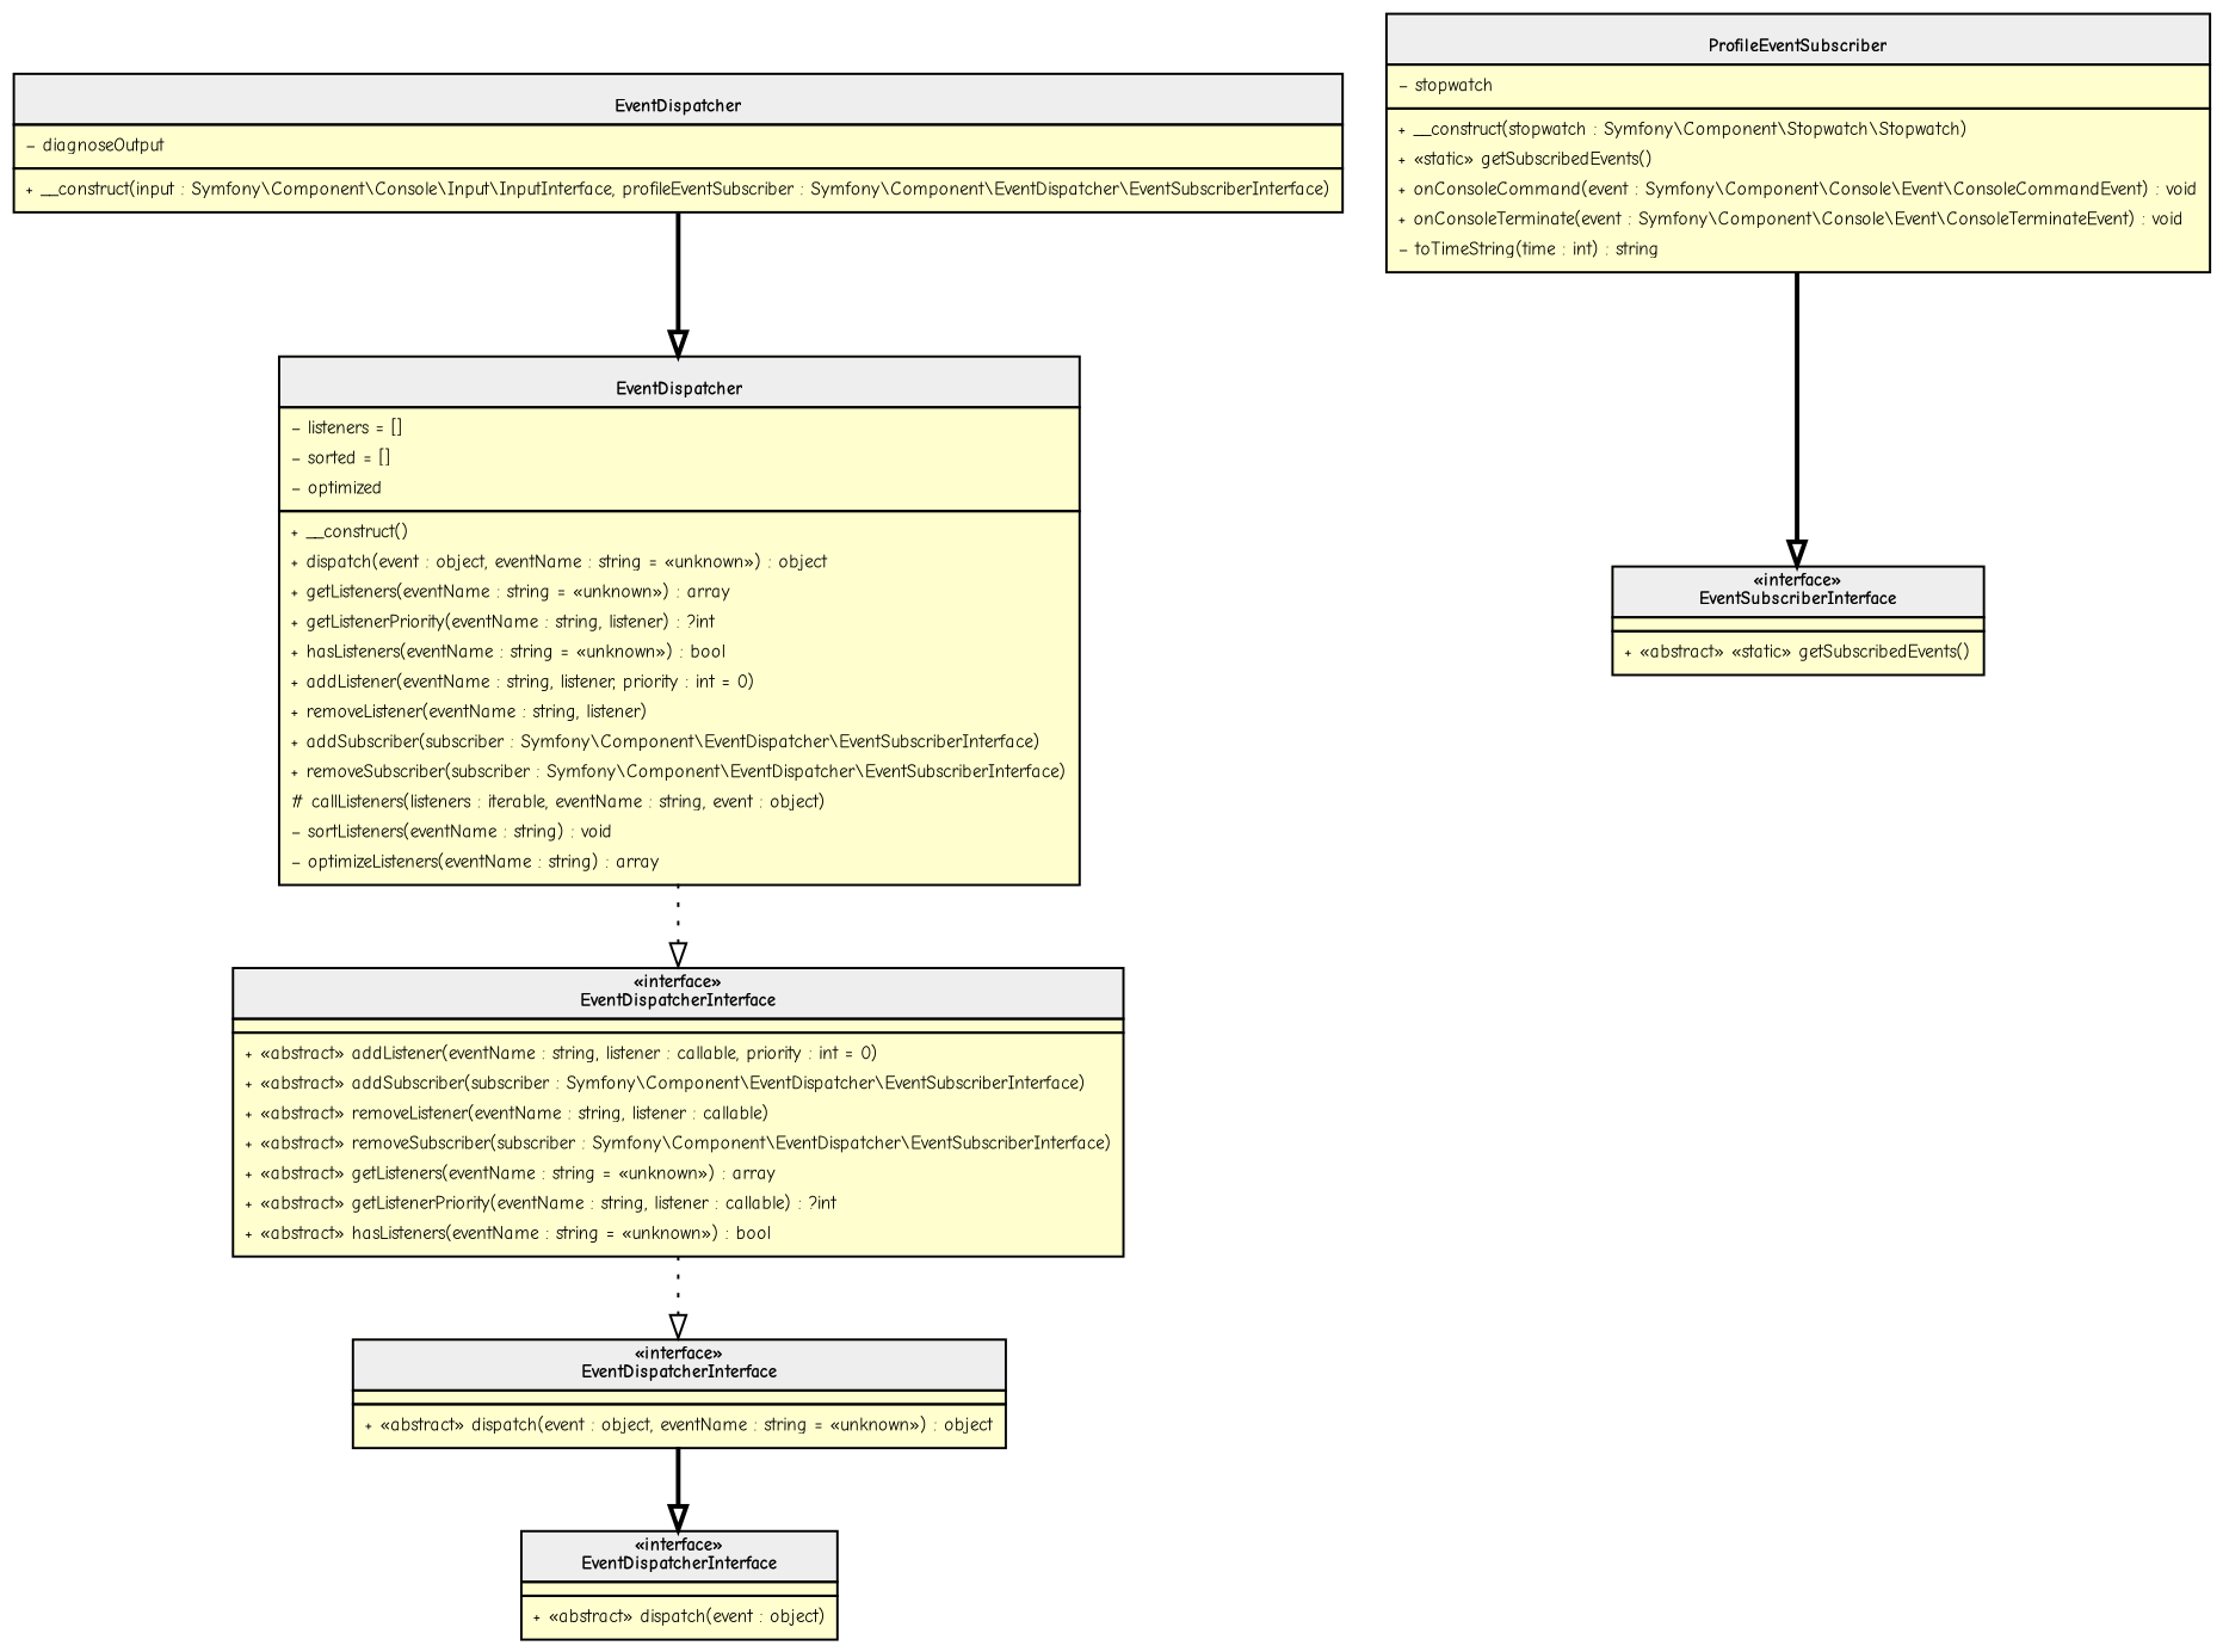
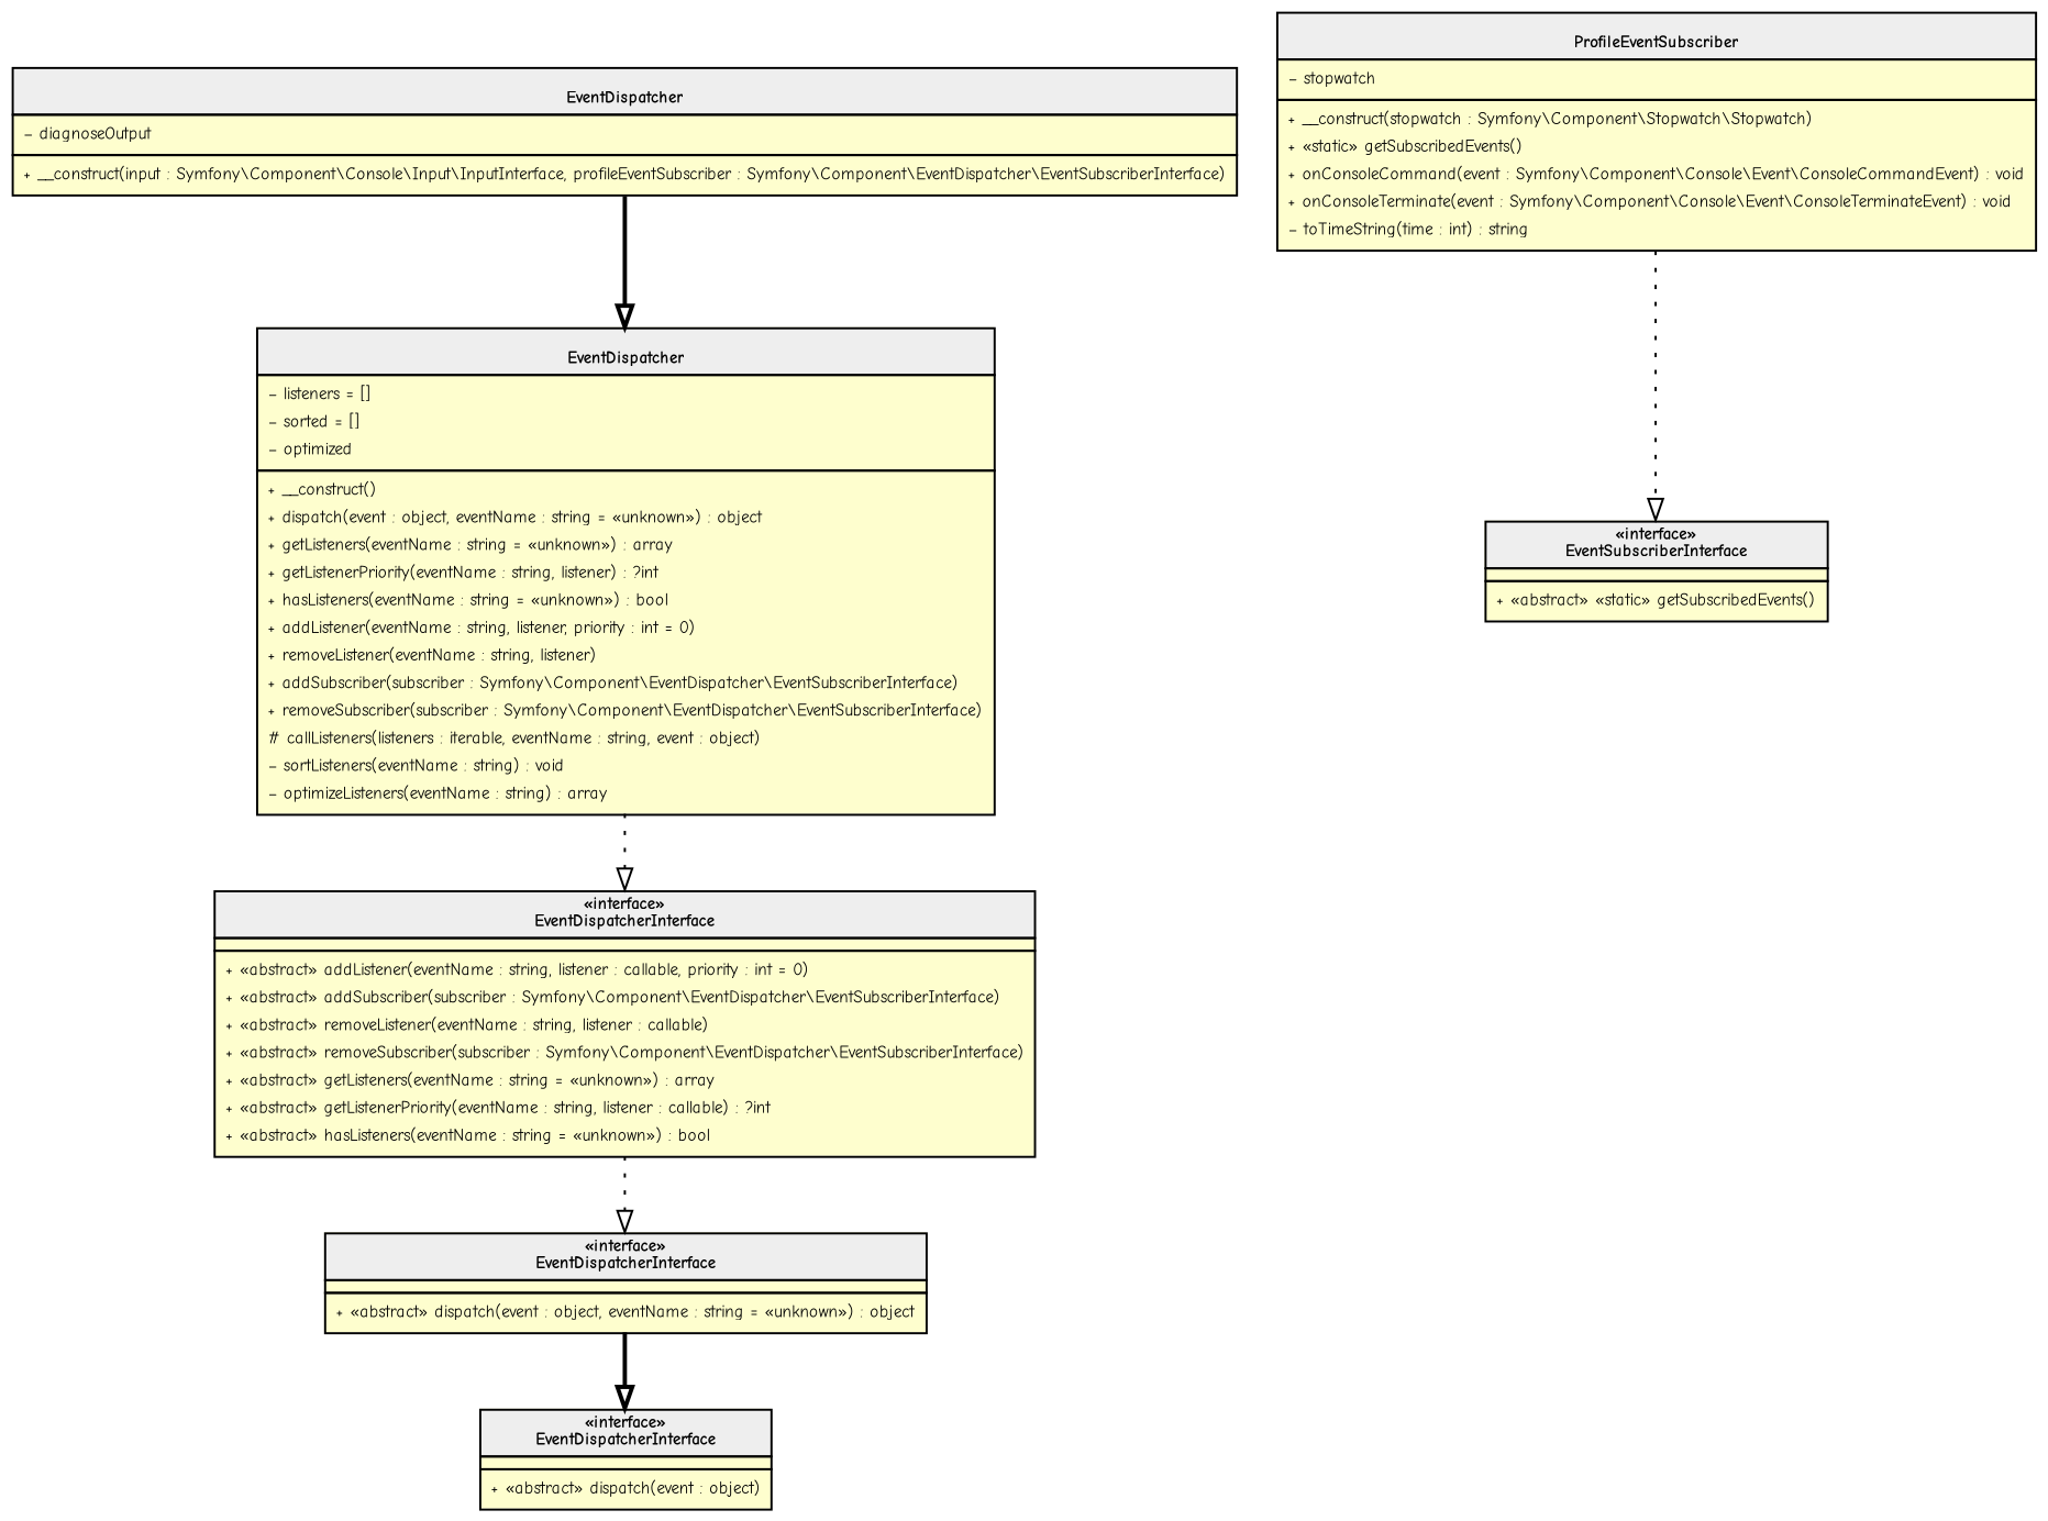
  digraph {
    rankdir=TB
    fontname="Comic Neue"
    node [fillcolor="#FEFECE" fontname="Comic Neue" fontsize=8 margin=0 shape=none style=filled]
    edge [arrowhead=empty fontname="Comic Neue" fontsize=8 style=dotted]
    n1 [label=< <table cellspacing="0" border="0" cellborder="1">     <tr><td bgcolor="#eeeeee"><b><br/>EventDispatcher</b></td></tr>     <tr><td><table border="0" cellspacing="0" cellpadding="2">     <tr><td align="left">– listeners = []</td></tr>     <tr><td align="left">– sorted = []</td></tr>     <tr><td align="left">– optimized</td></tr> </table></td></tr>     <tr><td><table border="0" cellspacing="0" cellpadding="2">     <tr><td align="left">+ __construct()</td></tr>     <tr><td align="left">+ dispatch(event : object, eventName : string = «unknown») : object</td></tr>     <tr><td align="left">+ getListeners(eventName : string = «unknown») : array</td></tr>     <tr><td align="left">+ getListenerPriority(eventName : string, listener) : ?int</td></tr>     <tr><td align="left">+ hasListeners(eventName : string = «unknown») : bool</td></tr>     <tr><td align="left">+ addListener(eventName : string, listener, priority : int = 0)</td></tr>     <tr><td align="left">+ removeListener(eventName : string, listener)</td></tr>     <tr><td align="left">+ addSubscriber(subscriber : Symfony\\Component\\EventDispatcher\\EventSubscriberInterface)</td></tr>     <tr><td align="left">+ removeSubscriber(subscriber : Symfony\\Component\\EventDispatcher\\EventSubscriberInterface)</td></tr>     <tr><td align="left"># callListeners(listeners : iterable, eventName : string, event : object)</td></tr>     <tr><td align="left">– sortListeners(eventName : string) : void</td></tr>     <tr><td align="left">– optimizeListeners(eventName : string) : array</td></tr> </table></td></tr> </table>>]
    n2 [label=< <table cellspacing="0" border="0" cellborder="1">     <tr><td bgcolor="#eeeeee"><b>«interface»<br/>EventDispatcherInterface</b></td></tr>     <tr><td></td></tr>     <tr><td><table border="0" cellspacing="0" cellpadding="2">     <tr><td align="left">+ «abstract» addListener(eventName : string, listener : callable, priority : int = 0)</td></tr>     <tr><td align="left">+ «abstract» addSubscriber(subscriber : Symfony\\Component\\EventDispatcher\\EventSubscriberInterface)</td></tr>     <tr><td align="left">+ «abstract» removeListener(eventName : string, listener : callable)</td></tr>     <tr><td align="left">+ «abstract» removeSubscriber(subscriber : Symfony\\Component\\EventDispatcher\\EventSubscriberInterface)</td></tr>     <tr><td align="left">+ «abstract» getListeners(eventName : string = «unknown») : array</td></tr>     <tr><td align="left">+ «abstract» getListenerPriority(eventName : string, listener : callable) : ?int</td></tr>     <tr><td align="left">+ «abstract» hasListeners(eventName : string = «unknown») : bool</td></tr> </table></td></tr> </table>>]
    n3 [label=< <table cellspacing="0" border="0" cellborder="1">     <tr><td bgcolor="#eeeeee"><b>«interface»<br/>EventSubscriberInterface</b></td></tr>     <tr><td></td></tr>     <tr><td><table border="0" cellspacing="0" cellpadding="2">     <tr><td align="left">+ «abstract» «static» getSubscribedEvents()</td></tr> </table></td></tr> </table>>]
    n4 [label=< <table cellspacing="0" border="0" cellborder="1">     <tr><td bgcolor="#eeeeee"><b><br/>EventDispatcher</b></td></tr>     <tr><td><table border="0" cellspacing="0" cellpadding="2">     <tr><td align="left">– diagnoseOutput</td></tr> </table></td></tr>     <tr><td><table border="0" cellspacing="0" cellpadding="2">     <tr><td align="left">+ __construct(input : Symfony\\Component\\Console\\Input\\InputInterface, profileEventSubscriber : Symfony\\Component\\EventDispatcher\\EventSubscriberInterface)</td></tr> </table></td></tr> </table>>]
    n5 [label=< <table cellspacing="0" border="0" cellborder="1">     <tr><td bgcolor="#eeeeee"><b>«interface»<br/>EventDispatcherInterface</b></td></tr>     <tr><td></td></tr>     <tr><td><table border="0" cellspacing="0" cellpadding="2">     <tr><td align="left">+ «abstract» dispatch(event : object, eventName : string = «unknown») : object</td></tr> </table></td></tr> </table>>]
    n6 [label=< <table cellspacing="0" border="0" cellborder="1">     <tr><td bgcolor="#eeeeee"><b>«interface»<br/>EventDispatcherInterface</b></td></tr>     <tr><td></td></tr>     <tr><td><table border="0" cellspacing="0" cellpadding="2">     <tr><td align="left">+ «abstract» dispatch(event : object)</td></tr> </table></td></tr> </table>>]
    n7 [label=< <table cellspacing="0" border="0" cellborder="1">     <tr><td bgcolor="#eeeeee"><b><br/>ProfileEventSubscriber</b></td></tr>     <tr><td><table border="0" cellspacing="0" cellpadding="2">     <tr><td align="left">– stopwatch</td></tr> </table></td></tr>     <tr><td><table border="0" cellspacing="0" cellpadding="2">     <tr><td align="left">+ __construct(stopwatch : Symfony\\Component\\Stopwatch\\Stopwatch)</td></tr>     <tr><td align="left">+ «static» getSubscribedEvents()</td></tr>     <tr><td align="left">+ onConsoleCommand(event : Symfony\\Component\\Console\\Event\\ConsoleCommandEvent) : void</td></tr>     <tr><td align="left">+ onConsoleTerminate(event : Symfony\\Component\\Console\\Event\\ConsoleTerminateEvent) : void</td></tr>     <tr><td align="left">– toTimeString(time : int) : string</td></tr> </table></td></tr> </table>>]
    subgraph sub_1 {
      label="Symfony\\Component\\EventDispatcher"
      n1
      n2
      n3
    }
    subgraph sub_2 {
      label="Bartlett\\CompatInfoDb\\Application\\Event\\Dispatcher"
      n4
    }
    subgraph sub_3 {
      label="Symfony\\Contracts\\EventDispatcher"
      n5
    }
    subgraph sub_4 {
      label="Psr\\EventDispatcher"
      n6
    }
    subgraph sub_5 {
      label="Bartlett\\CompatInfoDb\\Application\\Event\\Subscriber"
      n7
    }
    n1 -> n2
    n2 -> n5
    n4 -> n1 [style=bold]
    n5 -> n6 [style=bold]
-   n7 -> n3 [style=bold]
+   n7 -> n3
  }
